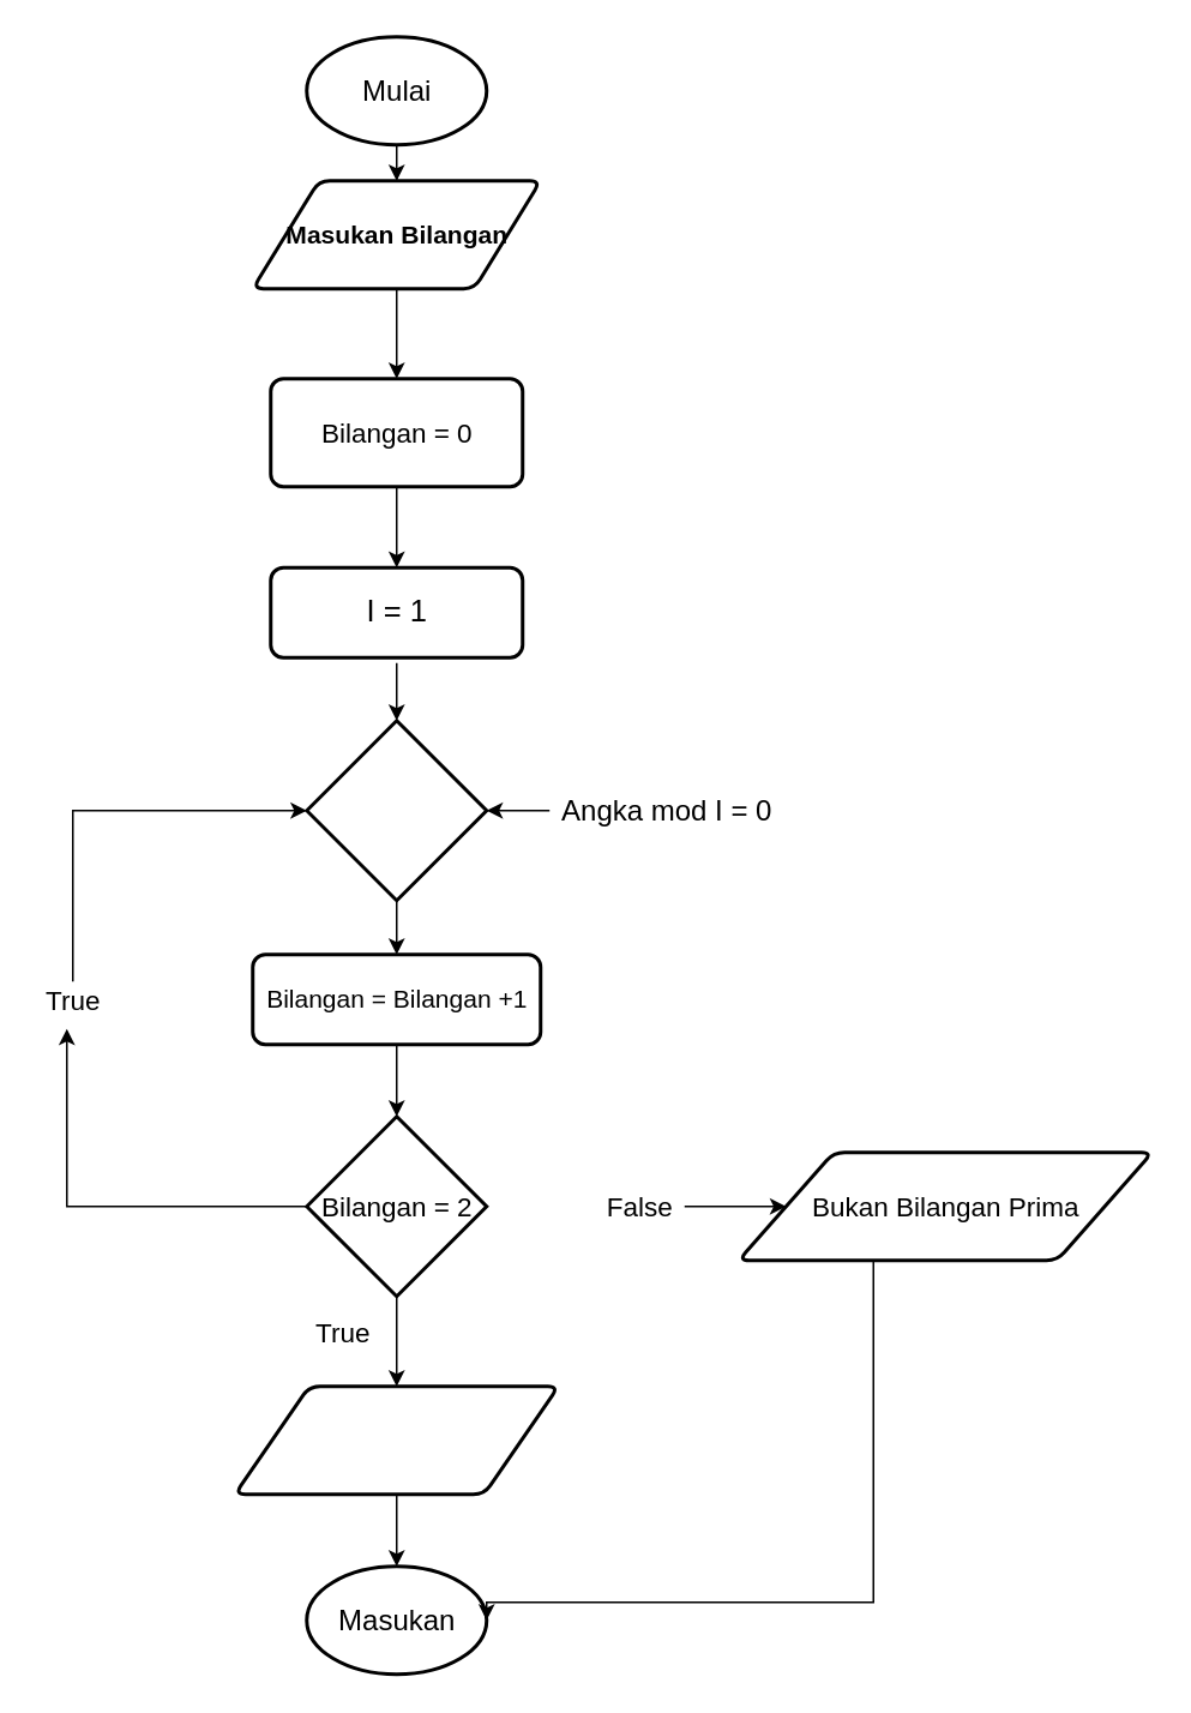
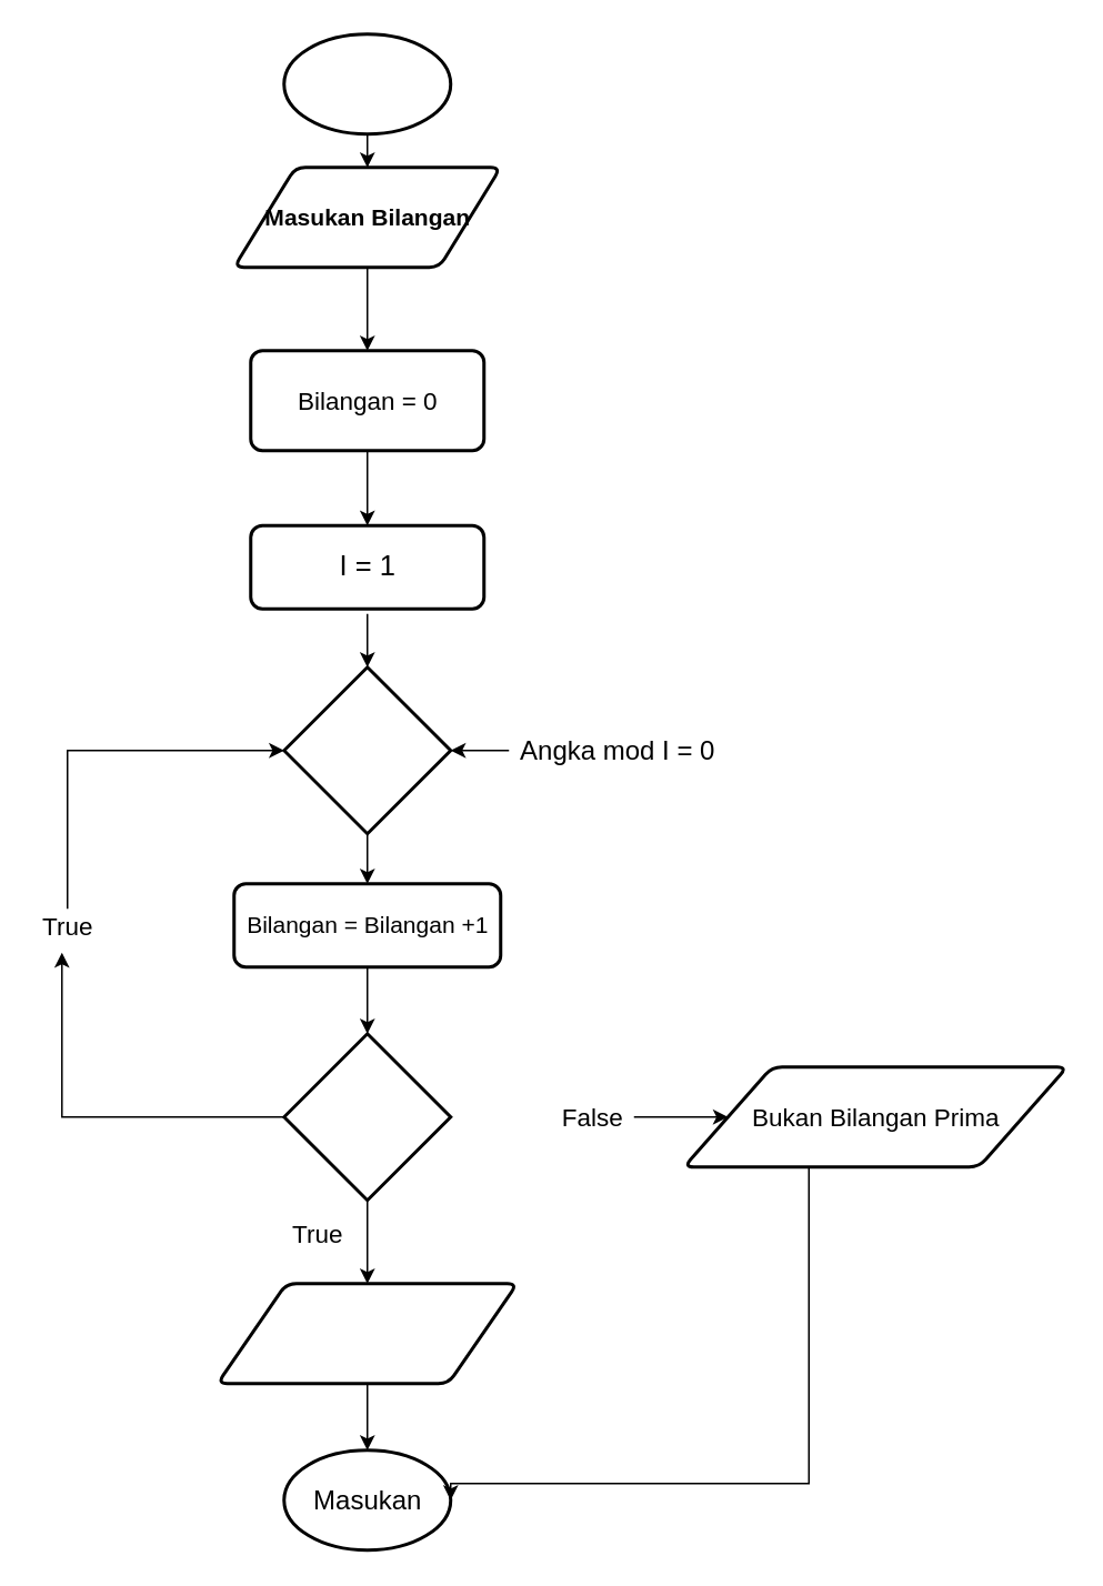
  <mxCell id="0" />
  <mxCell id="1" parent="0" />
  <mxCell id="2" value="" style="strokeWidth=2;html=1;shape=mxgraph.flowchart.start_1;whiteSpace=wrap;" vertex="1" parent="1"><mxGeometry x="170" y="870" width="100" height="60" as="geometry" /></mxCell>
  <mxCell id="3" style="edgeStyle=orthogonalEdgeStyle;rounded=0;orthogonalLoop=1;jettySize=auto;html=1;" edge="1" parent="1" source="4" target="6"><mxGeometry relative="1" as="geometry" /></mxCell>
  <mxCell id="4" value="" style="strokeWidth=2;html=1;shape=mxgraph.flowchart.start_1;whiteSpace=wrap;" vertex="1" parent="1"><mxGeometry x="170" y="20" width="100" height="60" as="geometry" /></mxCell>
  <mxCell id="5" style="edgeStyle=orthogonalEdgeStyle;rounded=0;orthogonalLoop=1;jettySize=auto;html=1;" edge="1" parent="1" source="6" target="8"><mxGeometry relative="1" as="geometry" /></mxCell>
  <mxCell id="6" value="" style="shape=parallelogram;html=1;strokeWidth=2;perimeter=parallelogramPerimeter;whiteSpace=wrap;rounded=1;arcSize=12;size=0.23;" vertex="1" parent="1"><mxGeometry x="140" y="100" width="160" height="60" as="geometry" /></mxCell>
  <mxCell id="7" style="edgeStyle=orthogonalEdgeStyle;rounded=0;orthogonalLoop=1;jettySize=auto;html=1;entryX=0.5;entryY=0;entryDx=0;entryDy=0;" edge="1" parent="1" source="8" target="13"><mxGeometry relative="1" as="geometry"><mxPoint x="220" y="350" as="targetPoint" /></mxGeometry></mxCell>
  <mxCell id="8" value="" style="rounded=1;whiteSpace=wrap;html=1;absoluteArcSize=1;arcSize=14;strokeWidth=2;" vertex="1" parent="1"><mxGeometry x="150" y="210" width="140" height="60" as="geometry" /></mxCell>
- <mxCell id="9" value="&lt;h3&gt;&lt;font style=&quot;font-weight: normal ; font-size: 16px&quot;&gt;Mulai&lt;/font&gt;&lt;/h3&gt;" style="text;html=1;resizable=0;autosize=1;align=center;verticalAlign=middle;points=[];fillColor=none;strokeColor=none;rounded=0;" vertex="1" parent="1"><mxGeometry x="195" y="25" width="50" height="50" as="geometry" /></mxCell>
  <mxCell id="10" value="&lt;font style=&quot;font-size: 16px&quot;&gt;Masukan&lt;/font&gt;" style="text;html=1;resizable=0;autosize=1;align=center;verticalAlign=middle;points=[];fillColor=none;strokeColor=none;rounded=0;" vertex="1" parent="1"><mxGeometry x="185" y="890" width="70" height="20" as="geometry" /></mxCell>
  <mxCell id="11" value="&lt;font style=&quot;font-size: 15px&quot;&gt;Bilangan = 0&lt;/font&gt;" style="text;html=1;resizable=0;autosize=1;align=center;verticalAlign=middle;points=[];fillColor=none;strokeColor=none;rounded=0;" vertex="1" parent="1"><mxGeometry x="170" y="230" width="100" height="20" as="geometry" /></mxCell>
  <mxCell id="12" value="&lt;h3&gt;Masukan Bilangan&lt;/h3&gt;" style="text;html=1;resizable=0;autosize=1;align=center;verticalAlign=middle;points=[];fillColor=none;strokeColor=none;rounded=0;" vertex="1" parent="1"><mxGeometry x="160" y="105" width="120" height="50" as="geometry" /></mxCell>
  <mxCell id="13" value="" style="rounded=1;whiteSpace=wrap;html=1;absoluteArcSize=1;arcSize=14;strokeWidth=2;" vertex="1" parent="1"><mxGeometry x="150" y="315" width="140" height="50" as="geometry" /></mxCell>
  <mxCell id="14" style="edgeStyle=orthogonalEdgeStyle;rounded=0;orthogonalLoop=1;jettySize=auto;html=1;" edge="1" parent="1" target="17"><mxGeometry relative="1" as="geometry"><mxPoint x="220" y="440" as="targetPoint" /><mxPoint x="220" y="368" as="sourcePoint" /><Array as="points"><mxPoint x="220" y="368" /></Array></mxGeometry></mxCell>
  <mxCell id="15" value="&lt;font style=&quot;font-size: 17px&quot;&gt;I = 1&lt;/font&gt;" style="text;html=1;resizable=0;autosize=1;align=center;verticalAlign=middle;points=[];fillColor=none;strokeColor=none;rounded=0;" vertex="1" parent="1"><mxGeometry x="195" y="330" width="50" height="20" as="geometry" /></mxCell>
  <mxCell id="16" style="edgeStyle=orthogonalEdgeStyle;rounded=0;orthogonalLoop=1;jettySize=auto;html=1;" edge="1" parent="1" source="17" target="21"><mxGeometry relative="1" as="geometry"><mxPoint x="220" y="580" as="targetPoint" /></mxGeometry></mxCell>
  <mxCell id="17" value="" style="strokeWidth=2;html=1;shape=mxgraph.flowchart.decision;whiteSpace=wrap;" vertex="1" parent="1"><mxGeometry x="170" y="400" width="100" height="100" as="geometry" /></mxCell>
  <mxCell id="18" style="edgeStyle=orthogonalEdgeStyle;rounded=0;orthogonalLoop=1;jettySize=auto;html=1;entryX=1;entryY=0.5;entryDx=0;entryDy=0;entryPerimeter=0;" edge="1" parent="1" source="19" target="17"><mxGeometry relative="1" as="geometry" /></mxCell>
  <mxCell id="19" value="&lt;font style=&quot;font-size: 16px&quot;&gt;Angka mod I = 0&lt;/font&gt;" style="text;html=1;resizable=0;autosize=1;align=center;verticalAlign=middle;points=[];fillColor=none;strokeColor=none;rounded=0;" vertex="1" parent="1"><mxGeometry x="305" y="440" width="130" height="20" as="geometry" /></mxCell>
  <mxCell id="20" style="edgeStyle=orthogonalEdgeStyle;rounded=0;orthogonalLoop=1;jettySize=auto;html=1;entryX=0.5;entryY=0;entryDx=0;entryDy=0;entryPerimeter=0;" edge="1" parent="1" source="21" target="25"><mxGeometry relative="1" as="geometry"><mxPoint x="220" y="620" as="targetPoint" /></mxGeometry></mxCell>
  <mxCell id="21" value="" style="rounded=1;whiteSpace=wrap;html=1;absoluteArcSize=1;arcSize=14;strokeWidth=2;" vertex="1" parent="1"><mxGeometry x="140" y="530" width="160" height="50" as="geometry" /></mxCell>
  <mxCell id="22" value="&lt;font style=&quot;font-size: 14px&quot;&gt;Bilangan = Bilangan +1&lt;/font&gt;" style="text;html=1;resizable=0;autosize=1;align=center;verticalAlign=middle;points=[];fillColor=none;strokeColor=none;rounded=0;" vertex="1" parent="1"><mxGeometry x="140" y="545" width="160" height="20" as="geometry" /></mxCell>
  <mxCell id="23" style="edgeStyle=orthogonalEdgeStyle;rounded=0;orthogonalLoop=1;jettySize=auto;html=1;entryX=0.417;entryY=1.317;entryDx=0;entryDy=0;entryPerimeter=0;" edge="1" parent="1" source="25" target="27"><mxGeometry relative="1" as="geometry" /></mxCell>
  <mxCell id="24" style="edgeStyle=orthogonalEdgeStyle;rounded=0;orthogonalLoop=1;jettySize=auto;html=1;" edge="1" parent="1" source="25" target="31"><mxGeometry relative="1" as="geometry"><mxPoint x="220" y="770" as="targetPoint" /></mxGeometry></mxCell>
  <mxCell id="25" value="" style="strokeWidth=2;html=1;shape=mxgraph.flowchart.decision;whiteSpace=wrap;" vertex="1" parent="1"><mxGeometry x="170" y="620" width="100" height="100" as="geometry" /></mxCell>
  <mxCell id="26" style="edgeStyle=orthogonalEdgeStyle;rounded=0;orthogonalLoop=1;jettySize=auto;html=1;entryX=0;entryY=0.5;entryDx=0;entryDy=0;entryPerimeter=0;" edge="1" parent="1" source="27" target="17"><mxGeometry relative="1" as="geometry"><mxPoint x="60" y="440" as="targetPoint" /><Array as="points"><mxPoint x="40" y="450" /></Array></mxGeometry></mxCell>
  <mxCell id="27" value="&lt;font style=&quot;font-size: 15px&quot;&gt;True&lt;/font&gt;" style="text;html=1;resizable=0;autosize=1;align=center;verticalAlign=middle;points=[];fillColor=none;strokeColor=none;rounded=0;" vertex="1" parent="1"><mxGeometry x="20" y="545" width="40" height="20" as="geometry" /></mxCell>
- <mxCell id="28" value="&lt;font style=&quot;font-size: 15px&quot;&gt;Bilangan = 2&lt;/font&gt;" style="text;html=1;resizable=0;autosize=1;align=center;verticalAlign=middle;points=[];fillColor=none;strokeColor=none;rounded=0;" vertex="1" parent="1"><mxGeometry x="170" y="660" width="100" height="20" as="geometry" /></mxCell>
  <mxCell id="29" style="edgeStyle=orthogonalEdgeStyle;rounded=0;orthogonalLoop=1;jettySize=auto;html=1;entryX=1;entryY=0.5;entryDx=0;entryDy=0;entryPerimeter=0;exitX=0.5;exitY=1;exitDx=0;exitDy=0;exitPerimeter=0;" edge="1" parent="1" source="32" target="2"><mxGeometry relative="1" as="geometry"><mxPoint x="430" y="800" as="targetPoint" /><mxPoint x="460" y="700" as="sourcePoint" /><Array as="points"><mxPoint x="485" y="890" /><mxPoint x="270" y="890" /></Array></mxGeometry></mxCell>
  <mxCell id="30" style="edgeStyle=orthogonalEdgeStyle;rounded=0;orthogonalLoop=1;jettySize=auto;html=1;entryX=0.5;entryY=0;entryDx=0;entryDy=0;entryPerimeter=0;" edge="1" parent="1" source="31" target="2"><mxGeometry relative="1" as="geometry" /></mxCell>
  <mxCell id="31" value="" style="shape=parallelogram;html=1;strokeWidth=2;perimeter=parallelogramPerimeter;whiteSpace=wrap;rounded=1;arcSize=12;size=0.23;" vertex="1" parent="1"><mxGeometry x="130" y="770" width="180" height="60" as="geometry" /></mxCell>
  <mxCell id="32" value="" style="shape=parallelogram;html=1;strokeWidth=2;perimeter=parallelogramPerimeter;whiteSpace=wrap;rounded=1;arcSize=12;size=0.23;" vertex="1" parent="1"><mxGeometry x="410" y="640" width="230" height="60" as="geometry" /></mxCell>
  <mxCell id="33" value="&lt;font style=&quot;font-size: 15px&quot;&gt;Bukan Bilangan Prima&lt;/font&gt;" style="text;html=1;resizable=0;autosize=1;align=center;verticalAlign=middle;points=[];fillColor=none;strokeColor=none;rounded=0;" vertex="1" parent="1"><mxGeometry x="445" y="660" width="160" height="20" as="geometry" /></mxCell>
  <mxCell id="34" style="edgeStyle=orthogonalEdgeStyle;rounded=0;orthogonalLoop=1;jettySize=auto;html=1;entryX=0;entryY=0.5;entryDx=0;entryDy=0;" edge="1" parent="1" source="35" target="32"><mxGeometry relative="1" as="geometry" /></mxCell>
  <mxCell id="35" value="&lt;font style=&quot;font-size: 15px&quot;&gt;False&lt;/font&gt;" style="text;html=1;resizable=0;autosize=1;align=center;verticalAlign=middle;points=[];fillColor=none;strokeColor=none;rounded=0;" vertex="1" parent="1"><mxGeometry x="330" y="660" width="50" height="20" as="geometry" /></mxCell>
  <mxCell id="36" value="&lt;font style=&quot;font-size: 15px&quot;&gt;True&lt;/font&gt;" style="text;html=1;resizable=0;autosize=1;align=center;verticalAlign=middle;points=[];fillColor=none;strokeColor=none;rounded=0;" vertex="1" parent="1"><mxGeometry x="170" y="730" width="40" height="20" as="geometry" /></mxCell>
